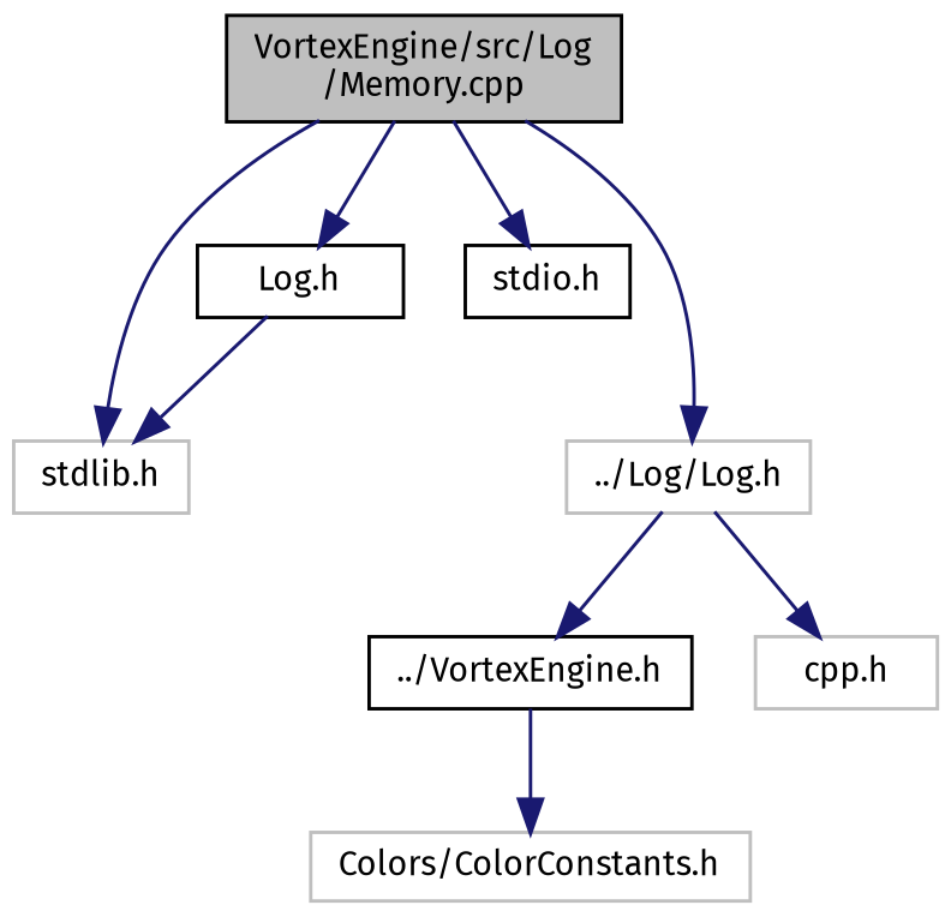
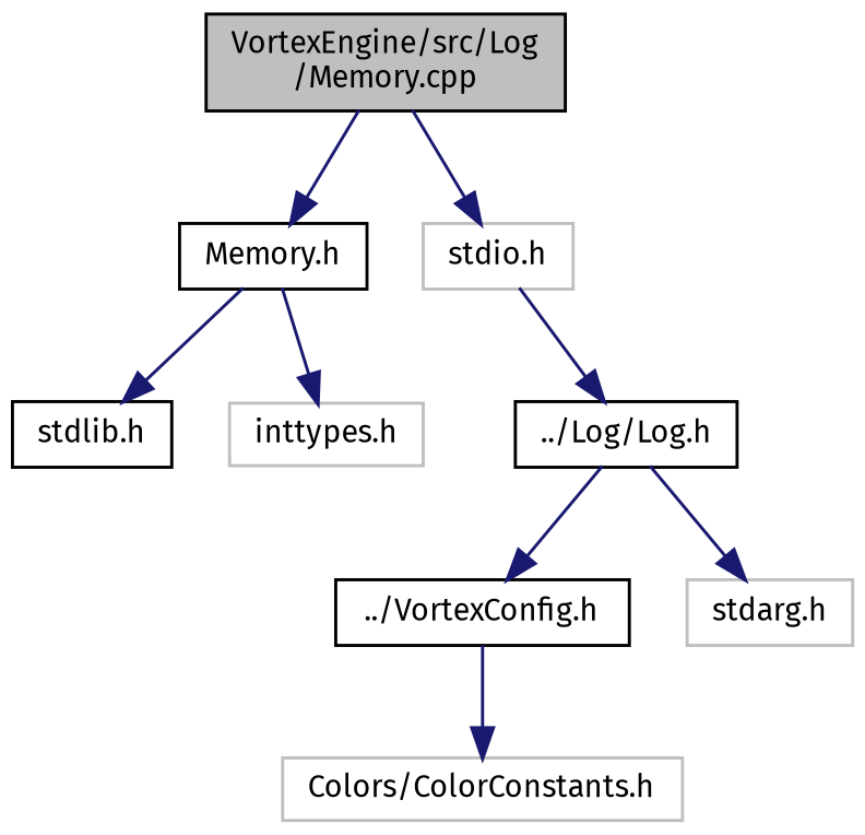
  digraph {
    fontname="Fira Sans"
    node [color=grey75 fontname="Fira Sans" fontsize=10 shape=record]
    edge [color=midnightblue fontname="Fira Sans" fontsize=10 labelfontname=Helvetica labelfontsize=10 style=solid]
    n1 [color=black fillcolor=grey75 fontcolor=black height=0.2 label="VortexEngine/src/Log\l/Memory.cpp" style=filled width=0.4]
-   n2 [color=black height=0.2 label="Log.h" width=0.4]
-   n3 [height=0.2 label="stdlib.h" width=0.4]
-   n4 [color=black height=0.2 label="stdio.h" width=0.4]
-   n5 [height=0.2 label="../Log/Log.h" width=0.4]
-   n7 [color=black height=0.2 label="../VortexEngine.h" width=0.4]
-   n8 [height=0.2 label="cpp.h" width=0.4]
+   n2 [color=black height=0.2 label="Memory.h" width=0.4]
+   n3 [color=black height=0.2 label="stdlib.h" width=0.4]
+   n4 [height=0.2 label="stdio.h" width=0.4]
+   n5 [color=black height=0.2 label="../Log/Log.h" width=0.4]
+   n6 [height=0.2 label="inttypes.h" width=0.4]
+   n7 [color=black height=0.2 label="../VortexConfig.h" width=0.4]
+   n8 [height=0.2 label="stdarg.h" width=0.4]
    n9 [height=0.2 label="Colors/ColorConstants.h" width=0.4]
    n1 -> n2
-   n1 -> n3
    n1 -> n4
-   n1 -> n5
+   n4 -> n5
    n2 -> n3
+   n2 -> n6
    n5 -> n7
    n5 -> n8
    n7 -> n9
  }
